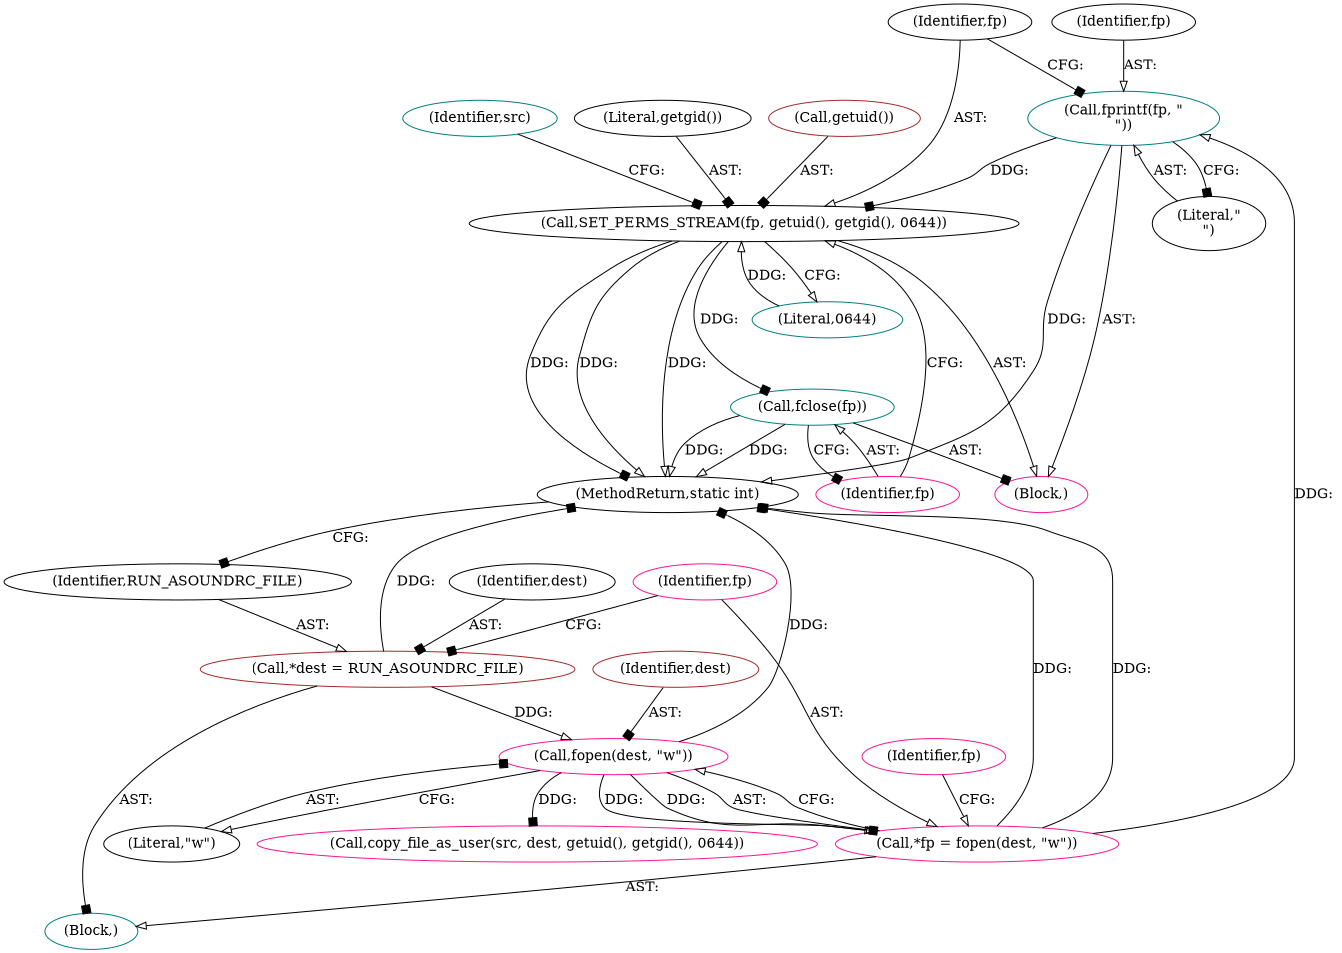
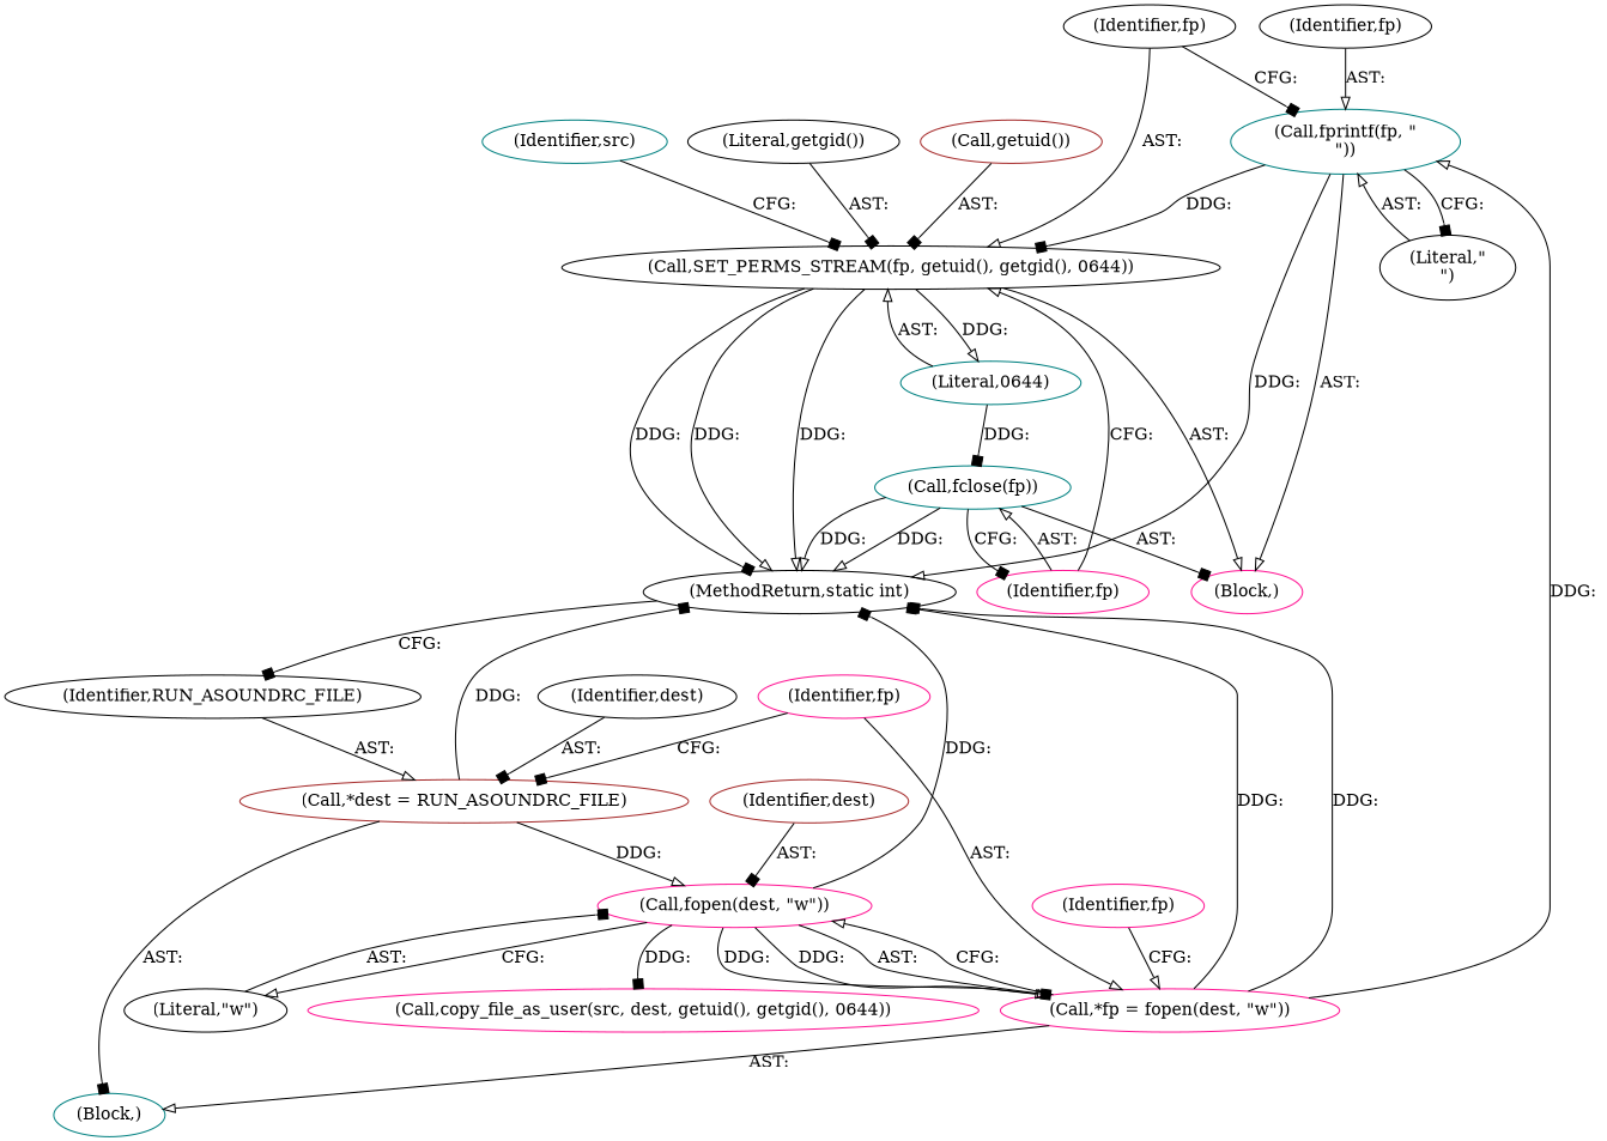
  digraph {
    node [color=black]
    edge [arrowhead=onormal]
    n1 [color=teal label="(Call,fprintf(fp, \"\n\"))"]
    n2 [label="(Call,SET_PERMS_STREAM(fp, getuid(), getgid(), 0644))"]
    n3 [label="(Literal,\"\n\")"]
    n4 [color=deeppink label="(Block,)"]
    n5 [label="(MethodReturn,static int)"]
    n6 [color=teal label="(Call,fclose(fp))"]
    n7 [color=teal label="(Literal,0644)"]
    n8 [label="(Identifier,RUN_ASOUNDRC_FILE)"]
    n9 [color=deeppink label="(Call,*fp = fopen(dest, \"w\"))"]
    n10 [color=deeppink label="(Call,fopen(dest, \"w\"))"]
    n11 [color=teal label="(Block,)"]
    n12 [color=deeppink label="(Call,copy_file_as_user(src, dest, getuid(), getgid(), 0644))"]
    n13 [label="(Literal,\"w\")"]
    n14 [color=brown label="(Call,*dest = RUN_ASOUNDRC_FILE)"]
    n15 [color=deeppink label="(Identifier,fp)"]
    n16 [color=teal label="(Identifier,src)"]
    n17 [label="(Identifier,fp)"]
    n18 [label="(Identifier,dest)"]
    n19 [label="(Literal,getgid())"]
    n20 [label="(Identifier,fp)"]
    n21 [color=deeppink label="(Identifier,fp)"]
    n22 [color=deeppink label="(Identifier,fp)"]
    n23 [color=brown label="(Call,getuid())"]
    n24 [color=brown label="(Identifier,dest)"]
    n1 -> n2 [arrowhead=box label="DDG: "]
    n1 -> n3 [arrowhead=box label="CFG: "]
    n1 -> n4 [label="AST: "]
    n1 -> n5 [label="DDG: "]
    n2 -> n4 [label="AST: "]
    n2 -> n5 [label="DDG: "]
    n2 -> n5 [arrowhead=box label="DDG: "]
    n2 -> n5 [label="DDG: "]
-   n2 -> n6 [arrowhead=box label="DDG: "]
-   n2 -> n7 [label="CFG: "]
+   n7 -> n6 [arrowhead=box label="DDG: "]
+   n2 -> n7 [label="DDG: "]
    n3 -> n1 [label="AST: "]
    n5 -> n8 [arrowhead=box label="CFG: "]
    n6 -> n4 [arrowhead=box label="AST: "]
    n6 -> n5 [label="DDG: "]
    n6 -> n5 [label="DDG: "]
    n6 -> n15 [arrowhead=box label="CFG: "]
-   n7 -> n2 [label="DDG: "]
+   n7 -> n2 [label="AST: "]
    n8 -> n14 [label="AST: "]
    n9 -> n1 [label="DDG: "]
    n9 -> n5 [arrowhead=box label="DDG: "]
    n9 -> n5 [arrowhead=box label="DDG: "]
    n9 -> n10 [label="CFG: "]
    n9 -> n11 [label="AST: "]
    n10 -> n5 [arrowhead=box label="DDG: "]
    n10 -> n9 [arrowhead=box label="AST: "]
    n10 -> n9 [label="DDG: "]
    n10 -> n9 [label="DDG: "]
    n10 -> n12 [arrowhead=box label="DDG: "]
    n10 -> n13 [label="CFG: "]
    n13 -> n10 [arrowhead=box label="AST: "]
    n14 -> n5 [arrowhead=box label="DDG: "]
    n14 -> n10 [label="DDG: "]
    n14 -> n11 [arrowhead=box label="AST: "]
    n15 -> n2 [label="CFG: "]
    n15 -> n6 [label="AST: "]
    n16 -> n2 [arrowhead=box label="CFG: "]
    n17 -> n1 [arrowhead=box label="CFG: "]
    n17 -> n2 [label="AST: "]
    n18 -> n14 [arrowhead=box label="AST: "]
    n19 -> n2 [arrowhead=box label="AST: "]
    n20 -> n1 [label="AST: "]
    n21 -> n9 [label="CFG: "]
    n22 -> n9 [label="AST: "]
    n22 -> n14 [arrowhead=box label="CFG: "]
    n23 -> n2 [arrowhead=box label="AST: "]
    n24 -> n10 [arrowhead=box label="AST: "]
  }
